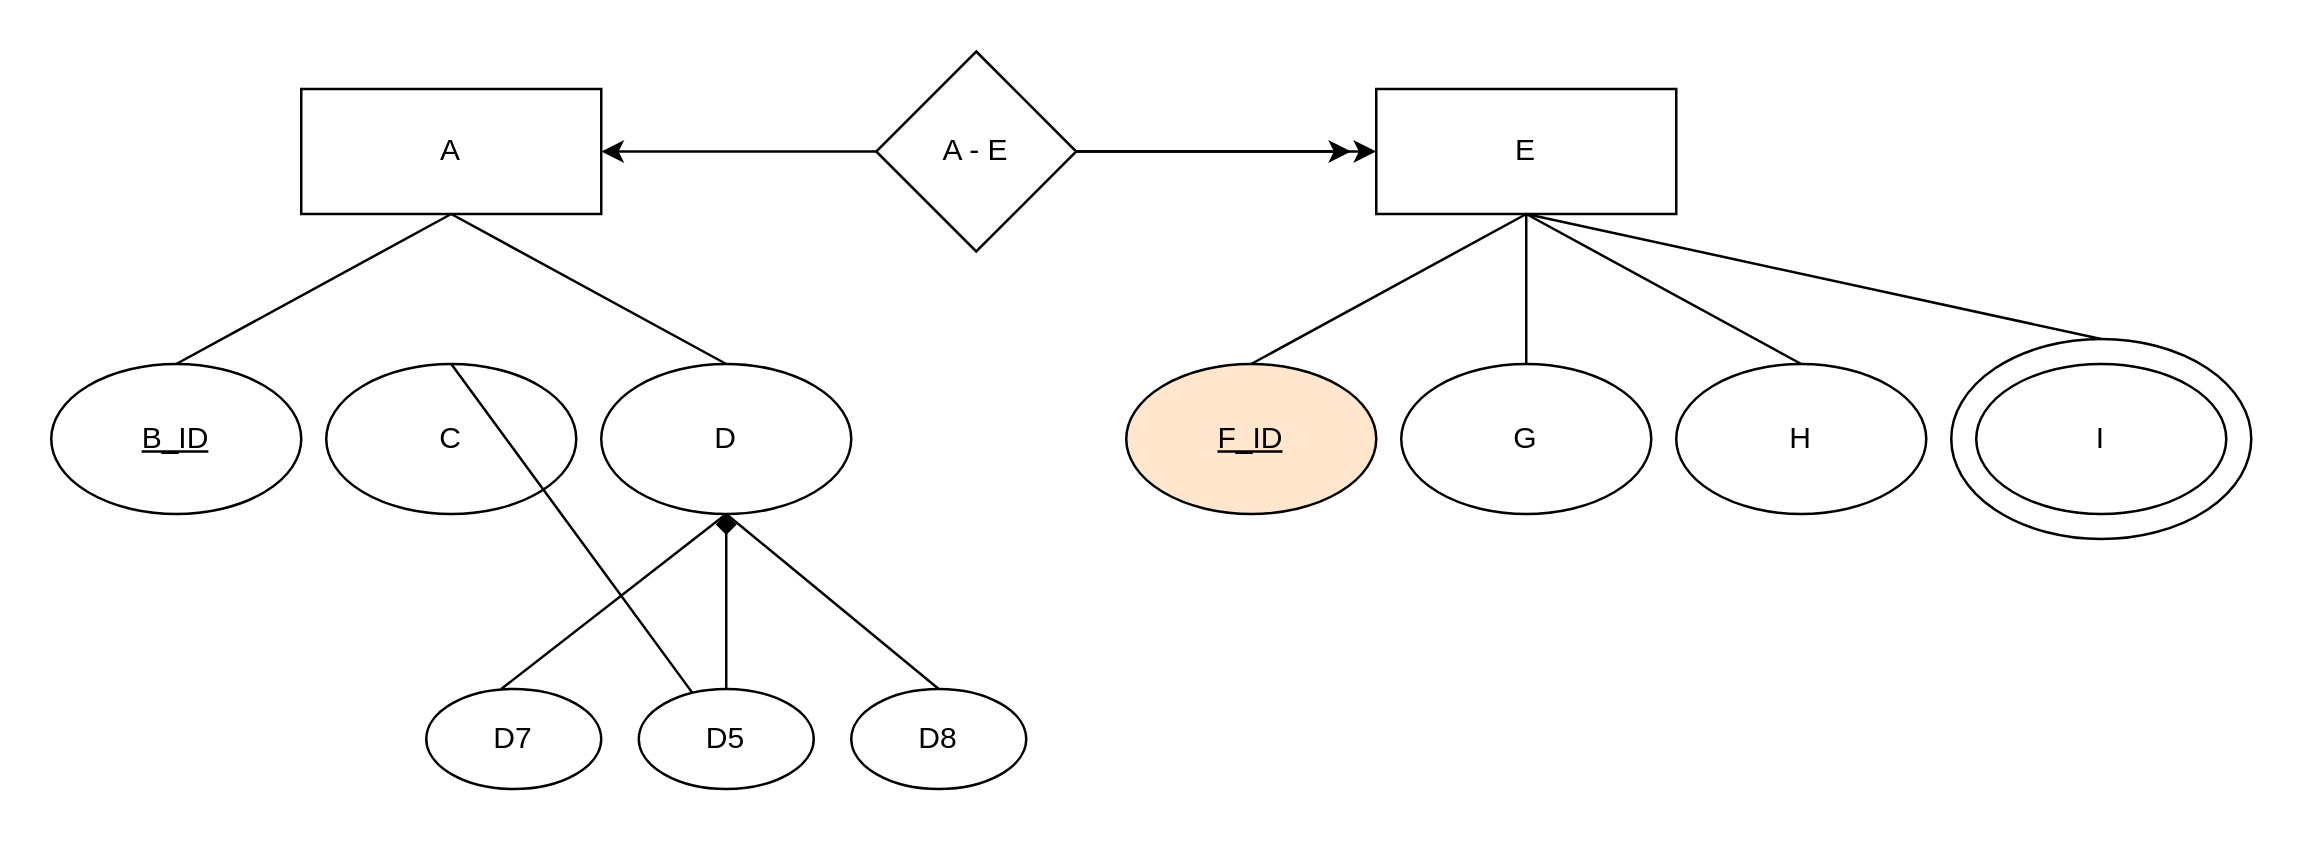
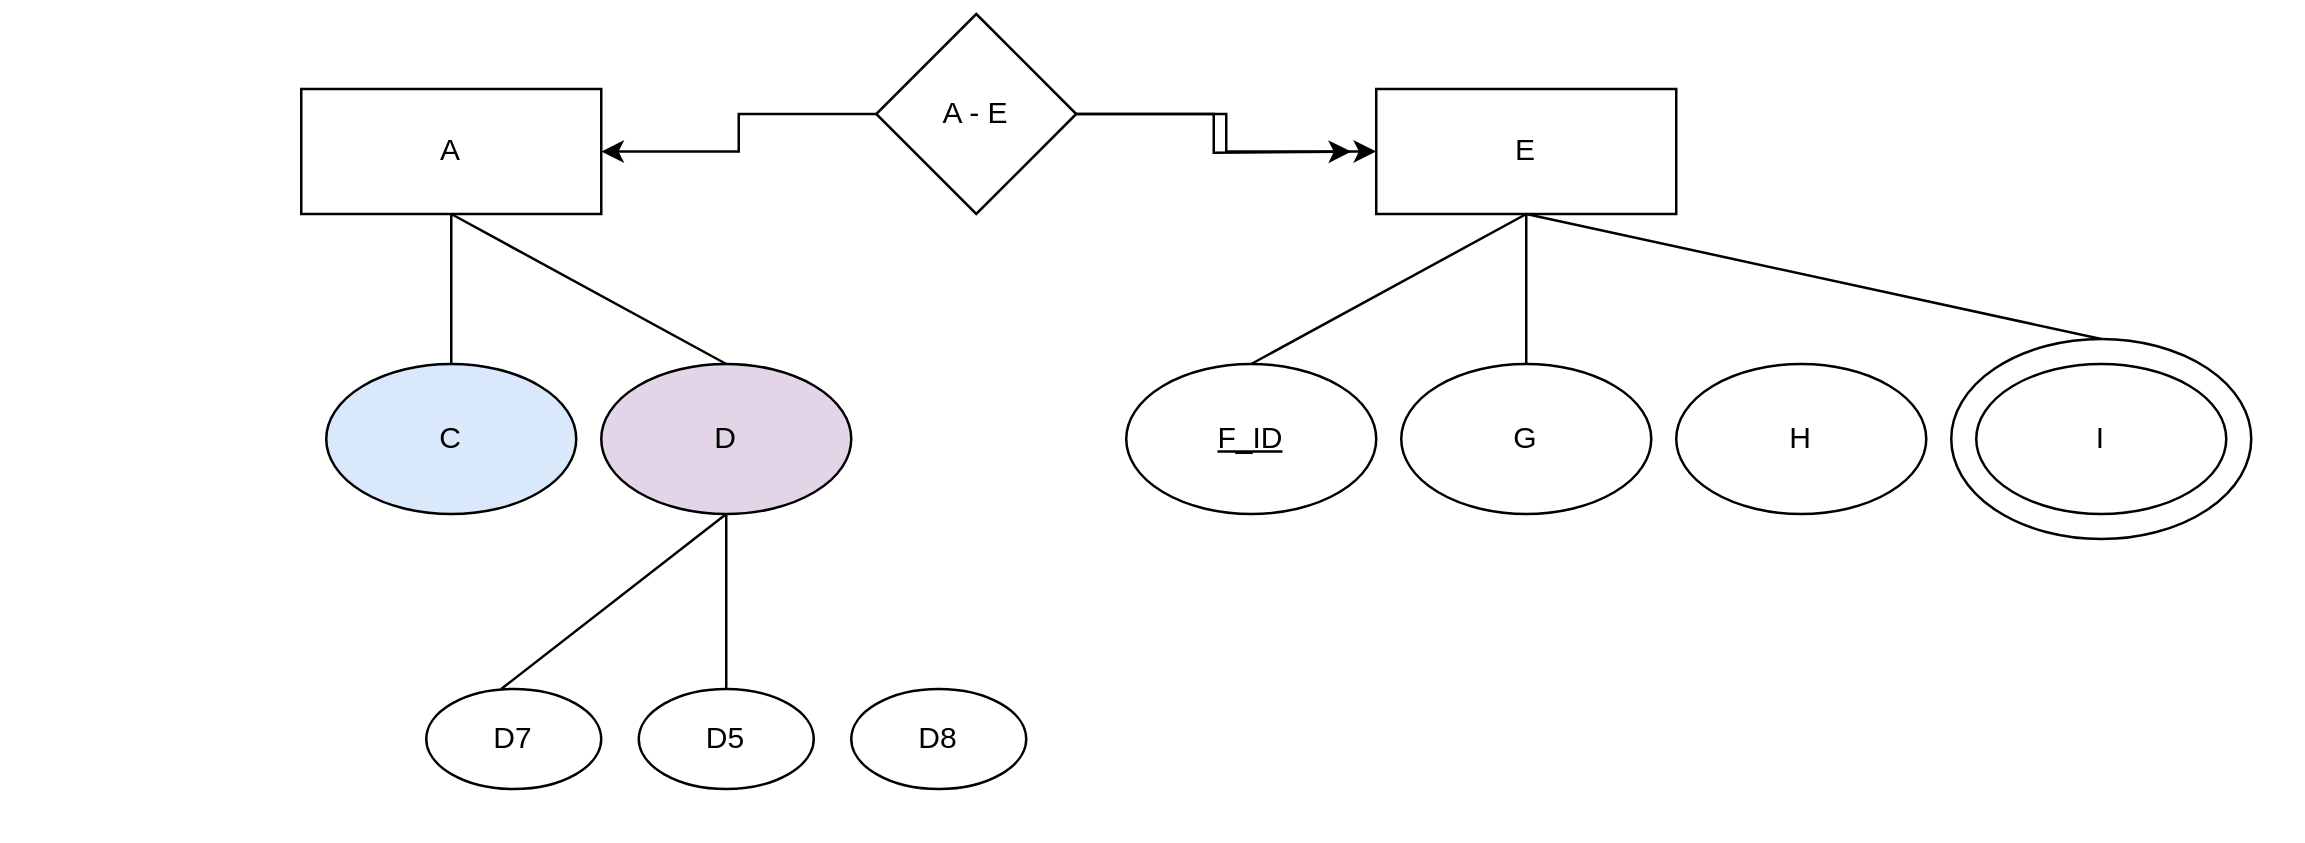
  <mxCell id="0" />
  <mxCell id="1" parent="0" />
  <mxCell id="2" value="" style="ellipse;whiteSpace=wrap;html=1;" vertex="1" parent="1"><mxGeometry x="780" y="135" width="120" height="80" as="geometry" /></mxCell>
  <mxCell id="3" value="A" style="rounded=0;whiteSpace=wrap;html=1;" vertex="1" parent="1"><mxGeometry x="120" y="35" width="120" height="50" as="geometry" /></mxCell>
- <mxCell id="4" value="&lt;u&gt;B_ID&lt;/u&gt;" style="ellipse;whiteSpace=wrap;html=1;" vertex="1" parent="1"><mxGeometry x="20" y="145" width="100" height="60" as="geometry" /></mxCell>
- <mxCell id="5" value="C" style="ellipse;whiteSpace=wrap;html=1;" vertex="1" parent="1"><mxGeometry x="130" y="145" width="100" height="60" as="geometry" /></mxCell>
- <mxCell id="6" value="D" style="ellipse;whiteSpace=wrap;html=1;" vertex="1" parent="1"><mxGeometry x="240" y="145" width="100" height="60" as="geometry" /></mxCell>
+ <mxCell id="5" value="C" style="ellipse;whiteSpace=wrap;html=1;fillColor=#dae8fc;" vertex="1" parent="1"><mxGeometry x="130" y="145" width="100" height="60" as="geometry" /></mxCell>
+ <mxCell id="6" value="D" style="ellipse;whiteSpace=wrap;html=1;fillColor=#e1d5e7;" vertex="1" parent="1"><mxGeometry x="240" y="145" width="100" height="60" as="geometry" /></mxCell>
  <mxCell id="7" value="D7" style="ellipse;whiteSpace=wrap;html=1;" vertex="1" parent="1"><mxGeometry x="170" y="275" width="70" height="40" as="geometry" /></mxCell>
  <mxCell id="8" value="D5" style="ellipse;whiteSpace=wrap;html=1;" vertex="1" parent="1"><mxGeometry x="255" y="275" width="70" height="40" as="geometry" /></mxCell>
  <mxCell id="9" value="D8" style="ellipse;whiteSpace=wrap;html=1;" vertex="1" parent="1"><mxGeometry x="340" y="275" width="70" height="40" as="geometry" /></mxCell>
  <mxCell id="10" style="edgeStyle=orthogonalEdgeStyle;rounded=0;orthogonalLoop=1;jettySize=auto;html=1;entryX=0.5;entryY=0;entryDx=0;entryDy=0;strokeColor=none;endArrow=open;" edge="1" parent="1" source="11" target="15"><mxGeometry relative="1" as="geometry" /></mxCell>
  <mxCell id="11" value="E" style="rounded=0;whiteSpace=wrap;html=1;" vertex="1" parent="1"><mxGeometry x="550" y="35" width="120" height="50" as="geometry" /></mxCell>
- <mxCell id="12" value="&lt;u&gt;F_ID&lt;/u&gt;" style="ellipse;whiteSpace=wrap;html=1;fillColor=#ffe6cc;" vertex="1" parent="1"><mxGeometry x="450" y="145" width="100" height="60" as="geometry" /></mxCell>
+ <mxCell id="12" value="&lt;u&gt;F_ID&lt;/u&gt;" style="ellipse;whiteSpace=wrap;html=1;" vertex="1" parent="1"><mxGeometry x="450" y="145" width="100" height="60" as="geometry" /></mxCell>
  <mxCell id="13" value="G" style="ellipse;whiteSpace=wrap;html=1;" vertex="1" parent="1"><mxGeometry x="560" y="145" width="100" height="60" as="geometry" /></mxCell>
  <mxCell id="14" value="H" style="ellipse;whiteSpace=wrap;html=1;" vertex="1" parent="1"><mxGeometry x="670" y="145" width="100" height="60" as="geometry" /></mxCell>
  <mxCell id="15" value="I" style="ellipse;whiteSpace=wrap;html=1;" vertex="1" parent="1"><mxGeometry x="790" y="145" width="100" height="60" as="geometry" /></mxCell>
  <mxCell id="16" style="edgeStyle=orthogonalEdgeStyle;rounded=0;orthogonalLoop=1;jettySize=auto;html=1;entryX=0;entryY=0.5;entryDx=0;entryDy=0;" edge="1" parent="1" source="18" target="11"><mxGeometry relative="1" as="geometry" /></mxCell>
  <mxCell id="17" style="edgeStyle=orthogonalEdgeStyle;rounded=0;orthogonalLoop=1;jettySize=auto;html=1;" edge="1" parent="1" source="18"><mxGeometry relative="1" as="geometry"><mxPoint x="540" y="60" as="targetPoint" /></mxGeometry></mxCell>
- <mxCell id="18" value="A - E" style="rhombus;whiteSpace=wrap;html=1;" vertex="1" parent="1"><mxGeometry x="350" y="20" width="80" height="80" as="geometry" /></mxCell>
+ <mxCell id="18" value="A - E" style="rhombus;whiteSpace=wrap;html=1;" vertex="1" parent="1"><mxGeometry x="350" y="5" width="80" height="80" as="geometry" /></mxCell>
  <mxCell id="19" style="edgeStyle=orthogonalEdgeStyle;rounded=0;orthogonalLoop=1;jettySize=auto;html=1;entryX=1;entryY=0.5;entryDx=0;entryDy=0;" edge="1" parent="1" source="18" target="3"><mxGeometry relative="1" as="geometry" /></mxCell>
- <mxCell id="20" value="" style="endArrow=none;html=1;rounded=0;exitX=0.5;exitY=0;exitDx=0;exitDy=0;entryX=0.5;entryY=1;entryDx=0;entryDy=0;" edge="1" parent="1" source="4" target="3"><mxGeometry width="50" height="50" relative="1" as="geometry"><mxPoint x="170" y="135" as="sourcePoint" /><mxPoint x="220" y="85" as="targetPoint" /></mxGeometry></mxCell>
- <mxCell id="21" value="" style="endArrow=none;html=1;rounded=0;exitX=0.5;exitY=0;exitDx=0;exitDy=0;" edge="1" parent="1" source="5" target="8"><mxGeometry width="50" height="50" relative="1" as="geometry"><mxPoint x="410" y="175" as="sourcePoint" /><mxPoint x="460" y="125" as="targetPoint" /></mxGeometry></mxCell>
+ <mxCell id="21" value="" style="endArrow=none;html=1;rounded=0;exitX=0.5;exitY=0;exitDx=0;exitDy=0;entryX=0.5;entryY=1;entryDx=0;entryDy=0;" edge="1" parent="1" source="5" target="3"><mxGeometry width="50" height="50" relative="1" as="geometry"><mxPoint x="410" y="175" as="sourcePoint" /><mxPoint x="460" y="125" as="targetPoint" /></mxGeometry></mxCell>
  <mxCell id="22" value="" style="endArrow=none;html=1;rounded=0;entryX=0.5;entryY=1;entryDx=0;entryDy=0;exitX=0.5;exitY=0;exitDx=0;exitDy=0;" edge="1" parent="1" source="6" target="3"><mxGeometry width="50" height="50" relative="1" as="geometry"><mxPoint x="240" y="145" as="sourcePoint" /><mxPoint x="290" y="95" as="targetPoint" /></mxGeometry></mxCell>
  <mxCell id="23" value="" style="endArrow=none;html=1;rounded=0;entryX=0.5;entryY=1;entryDx=0;entryDy=0;" edge="1" parent="1" target="6"><mxGeometry width="50" height="50" relative="1" as="geometry"><mxPoint x="200" y="275" as="sourcePoint" /><mxPoint x="250" y="225" as="targetPoint" /></mxGeometry></mxCell>
- <mxCell id="24" value="" style="endArrow=diamond;html=1;rounded=0;entryX=0.5;entryY=1;entryDx=0;entryDy=0;exitX=0.5;exitY=0;exitDx=0;exitDy=0;" edge="1" parent="1" source="8" target="6"><mxGeometry width="50" height="50" relative="1" as="geometry"><mxPoint x="340" y="245" as="sourcePoint" /><mxPoint x="390" y="195" as="targetPoint" /></mxGeometry></mxCell>
- <mxCell id="25" value="" style="endArrow=none;html=1;rounded=0;entryX=0.5;entryY=1;entryDx=0;entryDy=0;exitX=0.5;exitY=0;exitDx=0;exitDy=0;" edge="1" parent="1" source="9" target="6"><mxGeometry width="50" height="50" relative="1" as="geometry"><mxPoint x="340" y="275" as="sourcePoint" /><mxPoint x="290" y="215" as="targetPoint" /></mxGeometry></mxCell>
+ <mxCell id="24" value="" style="endArrow=none;html=1;rounded=0;entryX=0.5;entryY=1;entryDx=0;entryDy=0;exitX=0.5;exitY=0;exitDx=0;exitDy=0;" edge="1" parent="1" source="8" target="6"><mxGeometry width="50" height="50" relative="1" as="geometry"><mxPoint x="340" y="245" as="sourcePoint" /><mxPoint x="390" y="195" as="targetPoint" /></mxGeometry></mxCell>
  <mxCell id="26" value="" style="endArrow=none;html=1;rounded=0;entryX=0.5;entryY=1;entryDx=0;entryDy=0;" edge="1" parent="1" target="11"><mxGeometry width="50" height="50" relative="1" as="geometry"><mxPoint x="500" y="145" as="sourcePoint" /><mxPoint x="550" y="95" as="targetPoint" /></mxGeometry></mxCell>
  <mxCell id="27" value="" style="endArrow=none;html=1;rounded=0;exitX=0.5;exitY=0;exitDx=0;exitDy=0;" edge="1" parent="1" source="13"><mxGeometry width="50" height="50" relative="1" as="geometry"><mxPoint x="580" y="395" as="sourcePoint" /><mxPoint x="610" y="85" as="targetPoint" /></mxGeometry></mxCell>
- <mxCell id="28" value="" style="endArrow=none;html=1;rounded=0;exitX=0.5;exitY=1;exitDx=0;exitDy=0;entryX=0.5;entryY=0;entryDx=0;entryDy=0;" edge="1" parent="1" source="11" target="14"><mxGeometry width="50" height="50" relative="1" as="geometry"><mxPoint x="660" y="125" as="sourcePoint" /><mxPoint x="710" y="75" as="targetPoint" /></mxGeometry></mxCell>
  <mxCell id="29" value="" style="endArrow=none;html=1;rounded=0;entryX=0.5;entryY=1;entryDx=0;entryDy=0;" edge="1" parent="1" target="11"><mxGeometry width="50" height="50" relative="1" as="geometry"><mxPoint x="840" y="135" as="sourcePoint" /><mxPoint x="640" y="205" as="targetPoint" /></mxGeometry></mxCell>
